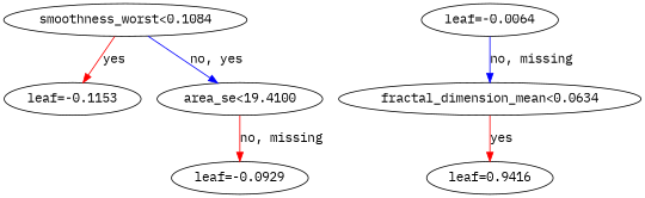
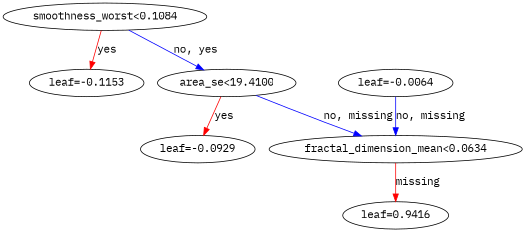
  digraph {
    fontname="IBM Plex Mono"
    rankdir=UD
    node [fontname="IBM Plex Mono"]
    edge [color="#FF0000" fontname="IBM Plex Mono"]
    n1 [label="smoothness_worst<0.1084"]
    n2 [label="leaf=-0.1153"]
    n3 [label="area_se<19.4100"]
    n4 [label="leaf=-0.0929"]
    n5 [label="fractal_dimension_mean<0.0634"]
    n6 [label="leaf=0.9416"]
    n7 [label="leaf=-0.0064"]
    n1 -> n2 [label=yes]
    n1 -> n3 [color="#0000FF" label="no, yes"]
-   n3 -> n4 [label="no, missing"]
-   n5 -> n6 [label=yes]
+   n3 -> n4 [label=yes]
+   n3 -> n5 [color="#0000FF" label="no, missing"]
+   n5 -> n6 [label=missing]
    n7 -> n5 [color="#0000FF" label="no, missing"]
  }
